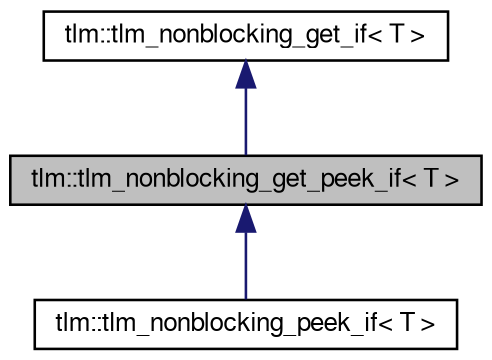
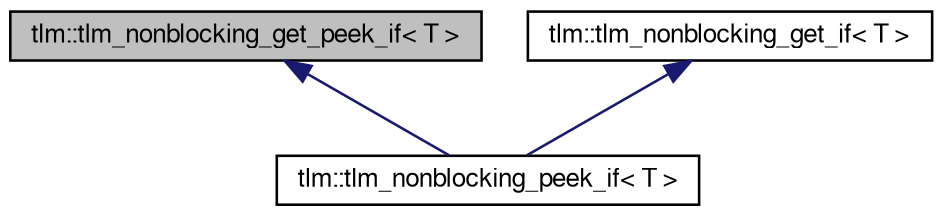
  digraph {
    node [color=black fillcolor=white fontname=FreeSans fontsize=10 shape=record style=filled]
    edge [color=midnightblue dir=back fontname=FreeSans fontsize=10 labelfontname=FreeSans labelfontsize=10 style=solid]
    n1 [fillcolor=grey75 fontcolor=black height=0.2 label="tlm::tlm_nonblocking_get_peek_if\< T \>" width=0.4]
    n2 [height=0.2 label="tlm::tlm_nonblocking_peek_if\< T \>" width=0.4]
    n3 [height=0.2 label="tlm::tlm_nonblocking_get_if\< T \>" width=0.4]
    n1 -> n2
-   n3 -> n1
+   n3 -> n2
  }
